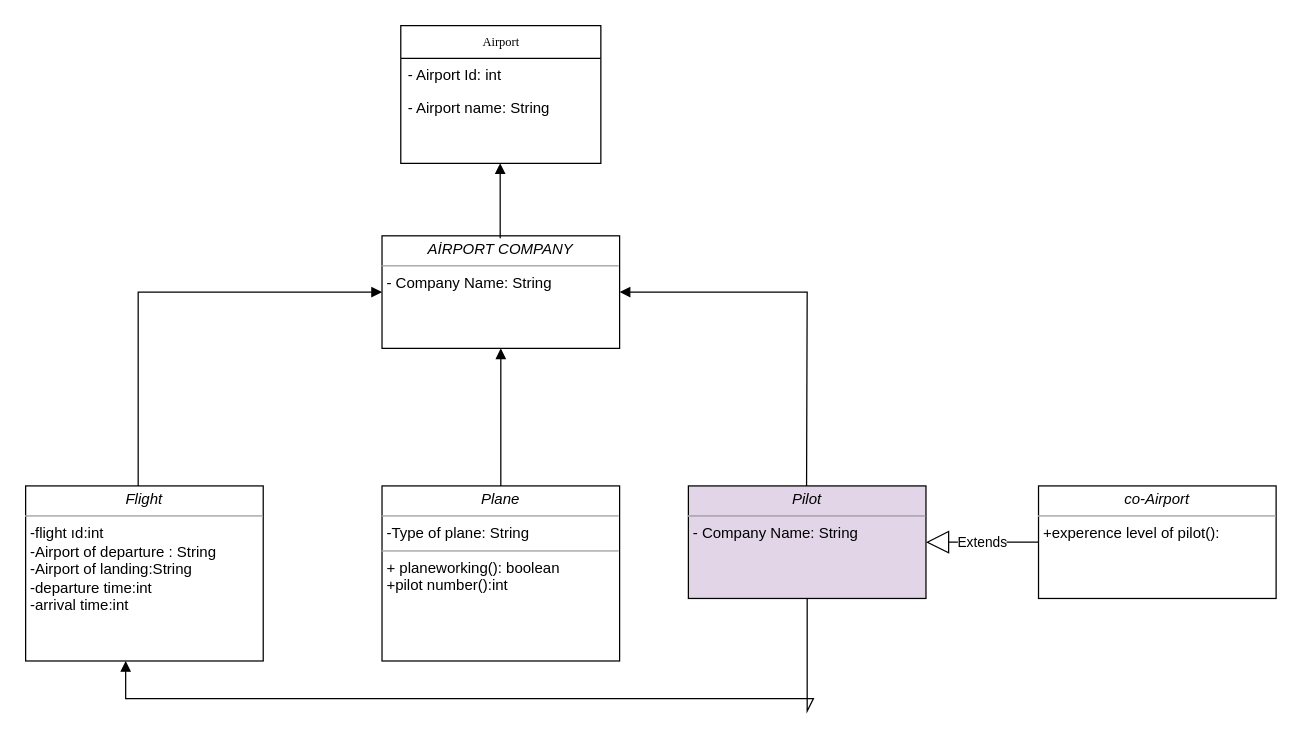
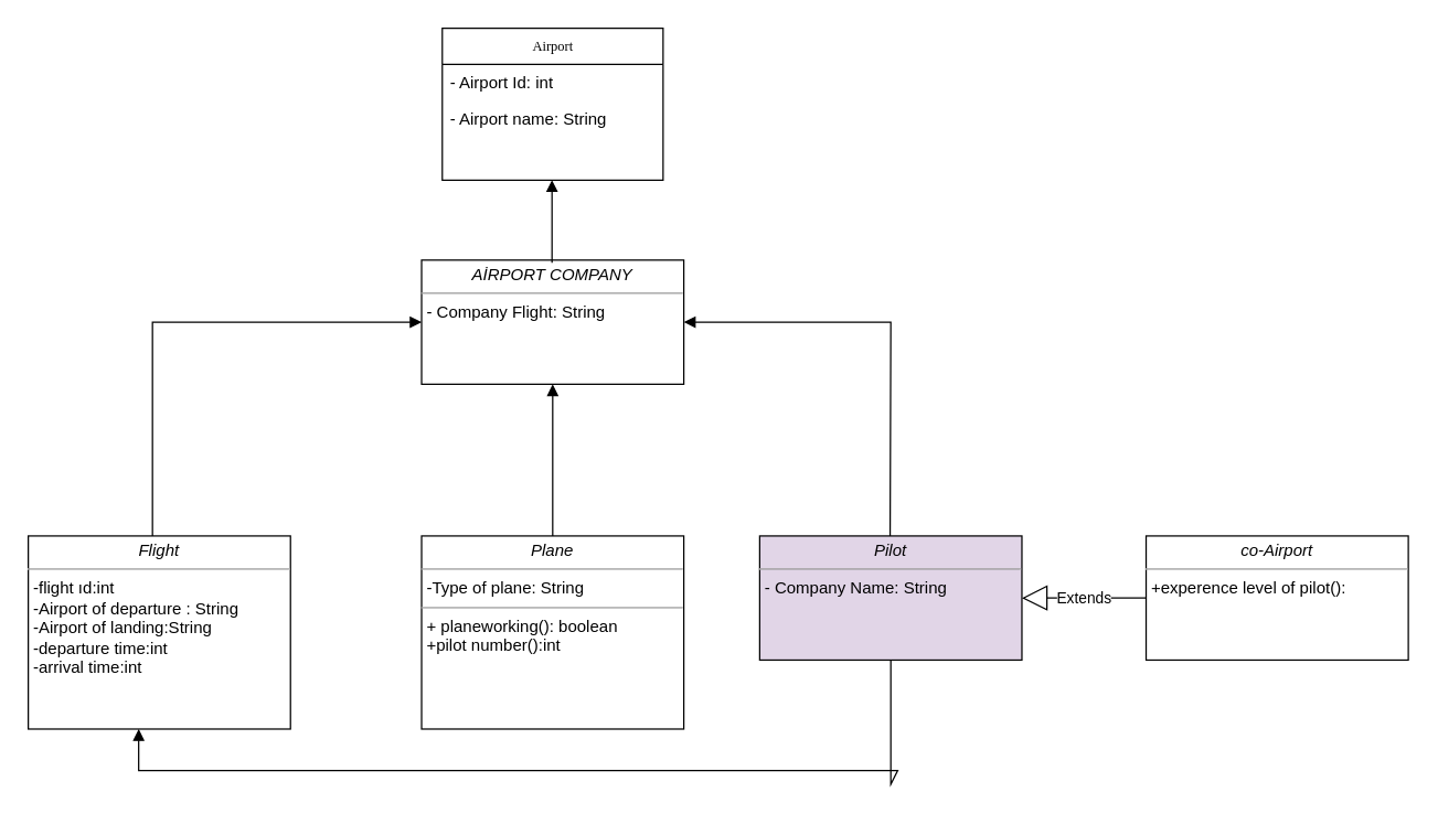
  <mxCell id="0" />
  <mxCell id="1" parent="0" />
  <mxCell id="2" value="Airport" style="swimlane;html=1;fontStyle=0;childLayout=stackLayout;horizontal=1;startSize=26;fillColor=none;horizontalStack=0;resizeParent=1;resizeLast=0;collapsible=1;marginBottom=0;swimlaneFillColor=#ffffff;rounded=0;shadow=0;comic=0;labelBackgroundColor=none;strokeWidth=1;fontFamily=Verdana;fontSize=10;align=center;" parent="1" vertex="1"><mxGeometry x="320" y="20" width="160" height="110" as="geometry" /></mxCell>
  <mxCell id="3" value="- Airport Id: int" style="text;html=1;strokeColor=none;fillColor=none;align=left;verticalAlign=top;spacingLeft=4;spacingRight=4;whiteSpace=wrap;overflow=hidden;rotatable=0;points=[[0,0.5],[1,0.5]];portConstraint=eastwest;" parent="2" vertex="1"><mxGeometry y="26" width="160" height="26" as="geometry" /></mxCell>
  <mxCell id="4" value="- Airport name: String" style="text;html=1;strokeColor=none;fillColor=none;align=left;verticalAlign=top;spacingLeft=4;spacingRight=4;whiteSpace=wrap;overflow=hidden;rotatable=0;points=[[0,0.5],[1,0.5]];portConstraint=eastwest;" parent="2" vertex="1"><mxGeometry y="52" width="160" height="26" as="geometry" /></mxCell>
- <mxCell id="5" value="&lt;p style=&quot;margin:0px;margin-top:4px;text-align:center;&quot;&gt;&lt;i&gt;AİRPORT COMPANY&lt;/i&gt;&lt;/p&gt;&lt;hr size=&quot;1&quot;&gt;&lt;p style=&quot;margin:0px;margin-left:4px;&quot;&gt;- Company Name: String&lt;br&gt;&lt;/p&gt;&lt;p style=&quot;margin:0px;margin-left:4px;&quot;&gt;&lt;br&gt;&lt;/p&gt;" style="verticalAlign=top;align=left;overflow=fill;fontSize=12;fontFamily=Helvetica;html=1;rounded=0;shadow=0;comic=0;labelBackgroundColor=none;strokeWidth=1" parent="1" vertex="1"><mxGeometry x="305" y="188" width="190" height="90" as="geometry" /></mxCell>
+ <mxCell id="5" value="&lt;p style=&quot;margin:0px;margin-top:4px;text-align:center;&quot;&gt;&lt;i&gt;AİRPORT COMPANY&lt;/i&gt;&lt;/p&gt;&lt;hr size=&quot;1&quot;&gt;&lt;p style=&quot;margin:0px;margin-left:4px;&quot;&gt;- Company Flight: String&lt;br&gt;&lt;/p&gt;&lt;p style=&quot;margin:0px;margin-left:4px;&quot;&gt;&lt;br&gt;&lt;/p&gt;" style="verticalAlign=top;align=left;overflow=fill;fontSize=12;fontFamily=Helvetica;html=1;rounded=0;shadow=0;comic=0;labelBackgroundColor=none;strokeWidth=1" parent="1" vertex="1"><mxGeometry x="305" y="188" width="190" height="90" as="geometry" /></mxCell>
  <mxCell id="6" value="&lt;p style=&quot;margin:0px;margin-top:4px;text-align:center;&quot;&gt;&lt;i&gt;Flight&lt;/i&gt;&lt;/p&gt;&lt;hr size=&quot;1&quot;&gt;&lt;p style=&quot;margin:0px;margin-left:4px;&quot;&gt;-flight ıd:int&lt;br&gt;-Airport of departure : String&lt;/p&gt;&lt;p style=&quot;margin:0px;margin-left:4px;&quot;&gt;-Airport of landing:String&lt;/p&gt;&lt;p style=&quot;margin:0px;margin-left:4px;&quot;&gt;-departure time:int&lt;/p&gt;&lt;p style=&quot;margin:0px;margin-left:4px;&quot;&gt;-arrival time:int&lt;/p&gt;" style="verticalAlign=top;align=left;overflow=fill;fontSize=12;fontFamily=Helvetica;html=1;rounded=0;shadow=0;comic=0;labelBackgroundColor=none;strokeWidth=1" parent="1" vertex="1"><mxGeometry x="20" y="388" width="190" height="140" as="geometry" /></mxCell>
  <mxCell id="7" value="&lt;p style=&quot;margin:0px;margin-top:4px;text-align:center;&quot;&gt;&lt;i&gt;Plane&lt;/i&gt;&lt;/p&gt;&lt;hr size=&quot;1&quot;&gt;&lt;p style=&quot;margin:0px;margin-left:4px;&quot;&gt;-Type of plane: String&lt;br&gt;&lt;/p&gt;&lt;hr size=&quot;1&quot;&gt;&lt;p style=&quot;margin:0px;margin-left:4px;&quot;&gt;+ planeworking(): boolean&lt;/p&gt;&lt;p style=&quot;margin:0px;margin-left:4px;&quot;&gt;+pilot number():int&lt;br&gt;&lt;br&gt;&lt;/p&gt;" style="verticalAlign=top;align=left;overflow=fill;fontSize=12;fontFamily=Helvetica;html=1;rounded=0;shadow=0;comic=0;labelBackgroundColor=none;strokeWidth=1" vertex="1" parent="1"><mxGeometry x="305" y="388" width="190" height="140" as="geometry" /></mxCell>
  <mxCell id="8" value="" style="html=1;verticalAlign=bottom;endArrow=block;rounded=0;exitX=0.5;exitY=0;exitDx=0;exitDy=0;entryX=0.5;entryY=1;entryDx=0;entryDy=0;" edge="1" parent="1" source="7" target="5"><mxGeometry width="80" relative="1" as="geometry"><mxPoint x="360" y="348" as="sourcePoint" /><mxPoint x="400" y="328" as="targetPoint" /></mxGeometry></mxCell>
  <mxCell id="9" value="" style="html=1;verticalAlign=bottom;endArrow=block;rounded=0;exitX=0.5;exitY=0;exitDx=0;exitDy=0;" edge="1" parent="1"><mxGeometry width="80" relative="1" as="geometry"><mxPoint x="399.5" y="190" as="sourcePoint" /><mxPoint x="399.5" y="130" as="targetPoint" /></mxGeometry></mxCell>
  <mxCell id="10" value="&lt;p style=&quot;margin:0px;margin-top:4px;text-align:center;&quot;&gt;&lt;i&gt;Pilot&lt;/i&gt;&lt;/p&gt;&lt;hr size=&quot;1&quot;&gt;&lt;p style=&quot;margin:0px;margin-left:4px;&quot;&gt;- Company Name: String&lt;br&gt;&lt;/p&gt;&lt;p style=&quot;margin:0px;margin-left:4px;&quot;&gt;&lt;br&gt;&lt;/p&gt;" style="verticalAlign=top;align=left;overflow=fill;fontSize=12;fontFamily=Helvetica;html=1;rounded=0;shadow=0;comic=0;labelBackgroundColor=none;strokeWidth=1;fillColor=#e1d5e7;" vertex="1" parent="1"><mxGeometry x="550" y="388" width="190" height="90" as="geometry" /></mxCell>
  <mxCell id="11" value="" style="html=1;verticalAlign=bottom;endArrow=block;rounded=0;exitX=0.5;exitY=0;exitDx=0;exitDy=0;entryX=0;entryY=0.5;entryDx=0;entryDy=0;" edge="1" parent="1" target="5"><mxGeometry width="80" relative="1" as="geometry"><mxPoint x="110" y="388" as="sourcePoint" /><mxPoint x="110" y="238" as="targetPoint" /><Array as="points"><mxPoint x="110" y="233" /></Array></mxGeometry></mxCell>
  <mxCell id="12" value="" style="html=1;verticalAlign=bottom;endArrow=block;rounded=0;exitX=0.5;exitY=1;exitDx=0;exitDy=0;" edge="1" parent="1" source="10"><mxGeometry width="80" relative="1" as="geometry"><mxPoint x="100" y="608" as="sourcePoint" /><mxPoint x="100" y="528" as="targetPoint" /><Array as="points"><mxPoint x="645" y="568" /><mxPoint x="650" y="558" /><mxPoint x="100" y="558" /><mxPoint x="100" y="538" /></Array></mxGeometry></mxCell>
  <mxCell id="13" value="Extends" style="endArrow=block;endSize=16;endFill=0;html=1;rounded=0;entryX=1;entryY=0.5;entryDx=0;entryDy=0;" edge="1" parent="1" target="10"><mxGeometry width="160" relative="1" as="geometry"><mxPoint x="830" y="433" as="sourcePoint" /><mxPoint x="800" y="368" as="targetPoint" /></mxGeometry></mxCell>
  <mxCell id="14" value="&lt;p style=&quot;margin:0px;margin-top:4px;text-align:center;&quot;&gt;&lt;i&gt;co-Airport&lt;/i&gt;&lt;/p&gt;&lt;hr size=&quot;1&quot;&gt;&lt;p style=&quot;margin:0px;margin-left:4px;&quot;&gt;+experence level of pilot():&lt;/p&gt;&lt;p style=&quot;margin:0px;margin-left:4px;&quot;&gt;&lt;br&gt;&lt;/p&gt;" style="verticalAlign=top;align=left;overflow=fill;fontSize=12;fontFamily=Helvetica;html=1;rounded=0;shadow=0;comic=0;labelBackgroundColor=none;strokeWidth=1" vertex="1" parent="1"><mxGeometry x="830" y="388" width="190" height="90" as="geometry" /></mxCell>
  <mxCell id="15" value="" style="html=1;verticalAlign=bottom;endArrow=block;rounded=0;exitX=0.5;exitY=0;exitDx=0;exitDy=0;entryX=1;entryY=0.5;entryDx=0;entryDy=0;" edge="1" parent="1" target="5"><mxGeometry width="80" relative="1" as="geometry"><mxPoint x="644.5" y="388" as="sourcePoint" /><mxPoint x="645" y="228" as="targetPoint" /><Array as="points"><mxPoint x="645" y="233" /></Array></mxGeometry></mxCell>
